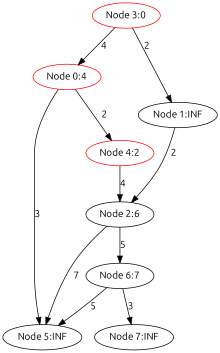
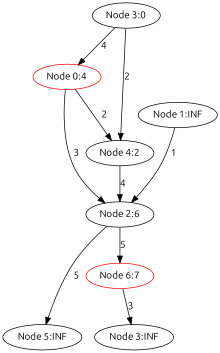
  digraph {
    fontname=Ubuntu
    node [fontname=Ubuntu]
    edge [fontname=Ubuntu]
    "Node 0:4" [color=red]
    "Node 2:6" [color=black]
-   "Node 4:2" [color=red]
+   "Node 4:2" [color=black]
    "Node 5:INF"
-   "Node 6:7"
-   "Node 7:INF"
+   "Node 6:7" [color=red]
+   "Node 7:INF" [label="Node 3:INF"]
    "Node 1:INF"
-   "Node 3:0" [color=red]
-   "Node 0:4" -> "Node 5:INF" [label=3]
+   "Node 3:0" [color=black]
+   "Node 0:4" -> "Node 2:6" [label=3]
    "Node 0:4" -> "Node 4:2" [label=2]
-   "Node 2:6" -> "Node 5:INF" [label=7]
+   "Node 2:6" -> "Node 5:INF" [label=5]
    "Node 2:6" -> "Node 6:7" [label=5]
    "Node 4:2" -> "Node 2:6" [label=4]
-   "Node 6:7" -> "Node 5:INF" [label=5]
    "Node 6:7" -> "Node 7:INF" [label=3]
-   "Node 1:INF" -> "Node 2:6" [label=2]
+   "Node 1:INF" -> "Node 2:6" [label=1]
    "Node 3:0" -> "Node 0:4" [label=4]
-   "Node 3:0" -> "Node 1:INF" [label=2]
+   "Node 3:0" -> "Node 4:2" [label=2]
  }
